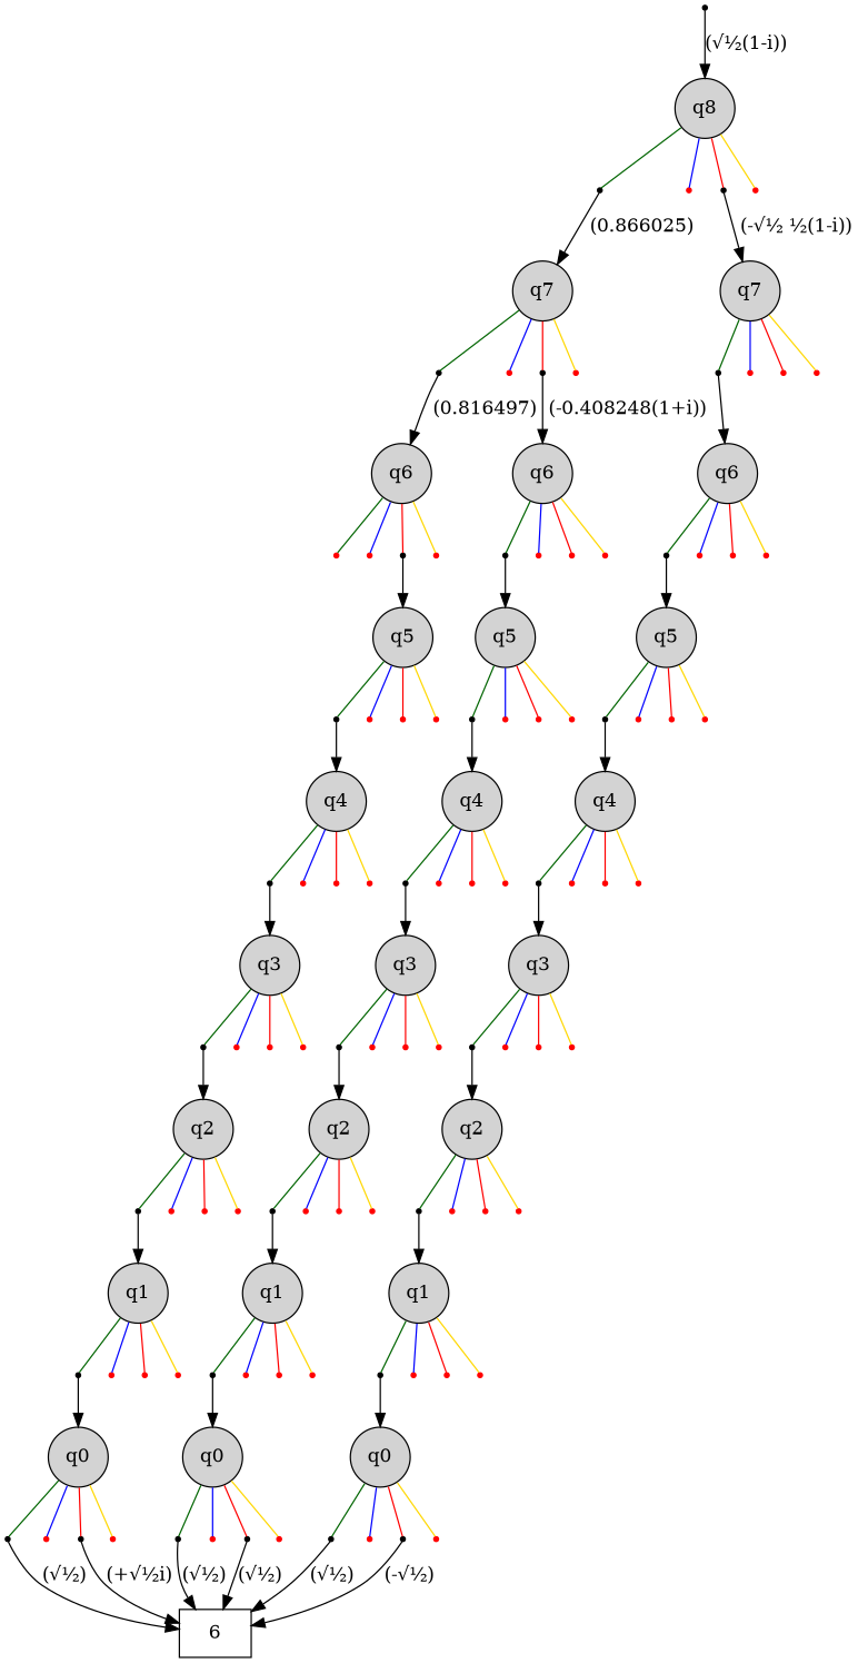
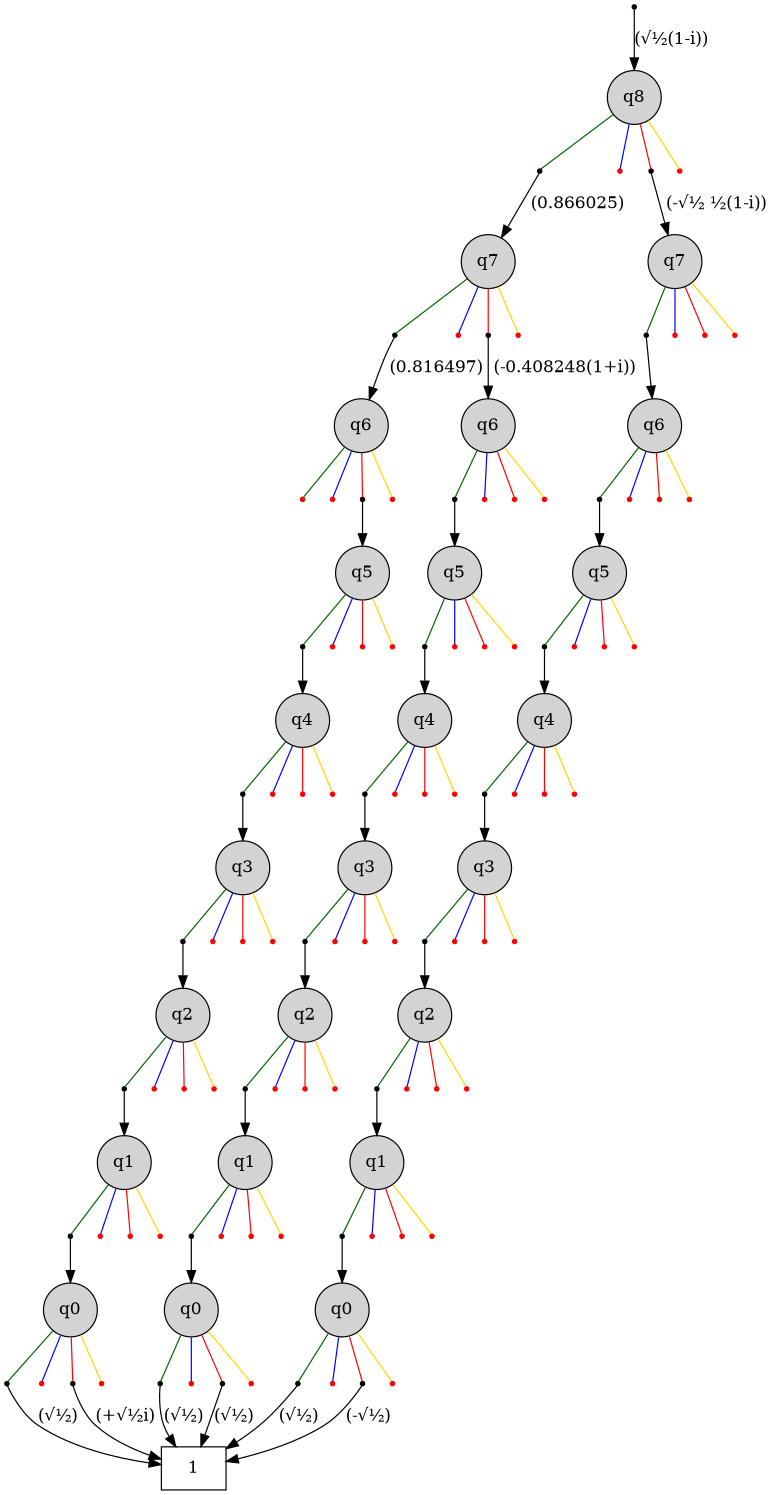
  digraph {
    ordering=out
    node [shape=point color=red fillcolor=red]
    edge [arrowhead=none]
    "0h0" [color="" fillcolor=""]
    "0h1"
    "0h2" [color="" fillcolor=""]
    "0h3"
    "1h0" [color="" fillcolor=""]
    "1h1"
    "1h2" [color="" fillcolor=""]
    "1h3"
    "2h0" [color="" fillcolor=""]
    "2h1"
    "2h2"
    "2h3"
    "3h0"
    "3h1"
    "3h2" [color="" fillcolor=""]
    "3h3"
    "4h0" [color="" fillcolor=""]
    "4h1"
    "4h2"
    "4h3"
    "5h0" [color="" fillcolor=""]
    "5h1"
    "5h2"
    "5h3"
    "6h0" [color="" fillcolor=""]
    "6h1"
    "6h2"
    "6h3"
    "7h0" [color="" fillcolor=""]
    "7h1"
    "7h2"
    "7h3"
    "8h0" [color="" fillcolor=""]
    "8h1"
    "8h2"
    "8h3"
    "9h0" [color="" fillcolor=""]
    "9h1"
    "9h2"
    "9h3"
    "10h0" [color="" fillcolor=""]
    "10h1"
    "10h2"
    "10h3"
    "11h0" [color="" fillcolor=""]
    "11h1"
    "11h2"
    "11h3"
    "12h0" [color="" fillcolor=""]
    "12h1"
    "12h2"
    "12h3"
    "13h0" [color="" fillcolor=""]
    "13h1"
    "13h2"
    "13h3"
    "14h0" [color="" fillcolor=""]
    "14h1"
    "14h2"
    "14h3"
    "15h0" [color="" fillcolor=""]
    "15h1"
    "15h2"
    "15h3"
    "16h0" [color="" fillcolor=""]
    "16h1"
    "16h2"
    "16h3"
    "17h0" [color="" fillcolor=""]
    "17h1"
    "17h2"
    "17h3"
    "18h0" [color="" fillcolor=""]
    "18h1"
    "18h2"
    "18h3"
    "19h0" [color="" fillcolor=""]
    "19h1"
    "19h2"
    "19h3"
    "20h0" [color="" fillcolor=""]
    "20h1"
    "20h2"
    "20h3"
    "21h0" [color="" fillcolor=""]
    "21h1"
    "21h2" [color="" fillcolor=""]
    "21h3"
    "22h0" [color="" fillcolor=""]
    "22h1"
    "22h2" [color="" fillcolor=""]
    "22h3"
    "23h0" [color="" fillcolor=""]
    "23h1"
    "23h2" [color="" fillcolor=""]
    "23h3"
-   n97 [label=6 shape=box color="" fillcolor=""]
+   n97 [label=1 shape=box color="" fillcolor=""]
    R [color="" fillcolor=""]
    n99 [fillcolor=lightgray label=q8 shape=circle style=filled color=""]
    n100 [fillcolor=lightgray label=q7 shape=circle style=filled color=""]
    n101 [fillcolor=lightgray label=q7 shape=circle style=filled color=""]
    n102 [fillcolor=lightgray label=q6 shape=circle style=filled color=""]
    n103 [fillcolor=lightgray label=q6 shape=circle style=filled color=""]
    n104 [fillcolor=lightgray label=q6 shape=circle style=filled color=""]
    n105 [fillcolor=lightgray label=q5 shape=circle style=filled color=""]
    n106 [fillcolor=lightgray label=q5 shape=circle style=filled color=""]
    n107 [fillcolor=lightgray label=q5 shape=circle style=filled color=""]
    n108 [fillcolor=lightgray label=q4 shape=circle style=filled color=""]
    n109 [fillcolor=lightgray label=q4 shape=circle style=filled color=""]
    n110 [fillcolor=lightgray label=q4 shape=circle style=filled color=""]
    n111 [fillcolor=lightgray label=q3 shape=circle style=filled color=""]
    n112 [fillcolor=lightgray label=q3 shape=circle style=filled color=""]
    n113 [fillcolor=lightgray label=q3 shape=circle style=filled color=""]
    n114 [fillcolor=lightgray label=q2 shape=circle style=filled color=""]
    n115 [fillcolor=lightgray label=q2 shape=circle style=filled color=""]
    n116 [fillcolor=lightgray label=q2 shape=circle style=filled color=""]
    n117 [fillcolor=lightgray label=q1 shape=circle style=filled color=""]
    n118 [fillcolor=lightgray label=q1 shape=circle style=filled color=""]
    n119 [fillcolor=lightgray label=q1 shape=circle style=filled color=""]
    n120 [fillcolor=lightgray label=q0 shape=circle style=filled color=""]
    n121 [fillcolor=lightgray label=q0 shape=circle style=filled color=""]
    n122 [fillcolor=lightgray label=q0 shape=circle style=filled color=""]
    subgraph sub_1 {
      rank=same
      "0h0"
      "0h1"
      "0h2"
      "0h3"
    }
    subgraph sub_2 {
      rank=same
      "1h0"
      "1h1"
      "1h2"
      "1h3"
    }
    subgraph sub_3 {
      rank=same
      "2h0"
      "2h1"
      "2h2"
      "2h3"
    }
    subgraph sub_4 {
      rank=same
      "3h0"
      "3h1"
      "3h2"
      "3h3"
    }
    subgraph sub_5 {
      rank=same
      "4h0"
      "4h1"
      "4h2"
      "4h3"
    }
    subgraph sub_6 {
      rank=same
      "5h0"
      "5h1"
      "5h2"
      "5h3"
    }
    subgraph sub_7 {
      rank=same
      "6h0"
      "6h1"
      "6h2"
      "6h3"
    }
    subgraph sub_8 {
      rank=same
      "7h0"
      "7h1"
      "7h2"
      "7h3"
    }
    subgraph sub_9 {
      rank=same
      "8h0"
      "8h1"
      "8h2"
      "8h3"
    }
    subgraph sub_10 {
      rank=same
      "9h0"
      "9h1"
      "9h2"
      "9h3"
    }
    subgraph sub_11 {
      rank=same
      "10h0"
      "10h1"
      "10h2"
      "10h3"
    }
    subgraph sub_12 {
      rank=same
      "11h0"
      "11h1"
      "11h2"
      "11h3"
    }
    subgraph sub_13 {
      rank=same
      "12h0"
      "12h1"
      "12h2"
      "12h3"
    }
    subgraph sub_14 {
      rank=same
      "13h0"
      "13h1"
      "13h2"
      "13h3"
    }
    subgraph sub_15 {
      rank=same
      "14h0"
      "14h1"
      "14h2"
      "14h3"
    }
    subgraph sub_16 {
      rank=same
      "15h0"
      "15h1"
      "15h2"
      "15h3"
    }
    subgraph sub_17 {
      rank=same
      "16h0"
      "16h1"
      "16h2"
      "16h3"
    }
    subgraph sub_18 {
      rank=same
      "17h0"
      "17h1"
      "17h2"
      "17h3"
    }
    subgraph sub_19 {
      rank=same
      "18h0"
      "18h1"
      "18h2"
      "18h3"
    }
    subgraph sub_20 {
      rank=same
      "19h0"
      "19h1"
      "19h2"
      "19h3"
    }
    subgraph sub_21 {
      rank=same
      "20h0"
      "20h1"
      "20h2"
      "20h3"
    }
    subgraph sub_22 {
      rank=same
      "21h0"
      "21h1"
      "21h2"
      "21h3"
    }
    subgraph sub_23 {
      rank=same
      "22h0"
      "22h1"
      "22h2"
      "22h3"
    }
    subgraph sub_24 {
      rank=same
      "23h0"
      "23h1"
      "23h2"
      "23h3"
    }
    "0h0" -> n100 [label=" (0.866025)" arrowhead=""]
    "0h2" -> n101 [label=" (-√½ ½(1-i))" arrowhead=""]
    "1h0" -> n102 [label=" (0.816497)" arrowhead=""]
    "1h2" -> n103 [label=" (-0.408248(1+i))" arrowhead=""]
    "2h0" -> n104 [arrowhead=""]
    "3h2" -> n105 [arrowhead=""]
    "4h0" -> n106 [arrowhead=""]
    "5h0" -> n107 [arrowhead=""]
    "6h0" -> n108 [arrowhead=""]
    "7h0" -> n109 [arrowhead=""]
    "8h0" -> n110 [arrowhead=""]
    "9h0" -> n111 [arrowhead=""]
    "10h0" -> n112 [arrowhead=""]
    "11h0" -> n113 [arrowhead=""]
    "12h0" -> n114 [arrowhead=""]
    "13h0" -> n115 [arrowhead=""]
    "14h0" -> n116 [arrowhead=""]
    "15h0" -> n117 [arrowhead=""]
    "16h0" -> n118 [arrowhead=""]
    "17h0" -> n119 [arrowhead=""]
    "18h0" -> n120 [arrowhead=""]
    "19h0" -> n121 [arrowhead=""]
    "20h0" -> n122 [arrowhead=""]
    "21h0" -> n97 [label="(√½)" arrowhead=""]
    "21h2" -> n97 [label="(+√½i)" arrowhead=""]
    "22h0" -> n97 [label="(√½)" arrowhead=""]
    "22h2" -> n97 [label="(√½)" arrowhead=""]
    "23h0" -> n97 [label="(√½)" arrowhead=""]
    "23h2" -> n97 [label="(-√½)" arrowhead=""]
    R -> n99 [label="(√½(1-i))" arrowhead=""]
    n99 -> "0h0" [color=darkgreen]
    n99 -> "0h1" [color=blue]
    n99 -> "0h2" [color=red]
    n99 -> "0h3" [color=gold]
    n100 -> "1h0" [color=darkgreen]
    n100 -> "1h1" [color=blue]
    n100 -> "1h2" [color=red]
    n100 -> "1h3" [color=gold]
    n101 -> "2h0" [color=darkgreen]
    n101 -> "2h1" [color=blue]
    n101 -> "2h2" [color=red]
    n101 -> "2h3" [color=gold]
    n102 -> "3h0" [color=darkgreen]
    n102 -> "3h1" [color=blue]
    n102 -> "3h2" [color=red]
    n102 -> "3h3" [color=gold]
    n103 -> "4h0" [color=darkgreen]
    n103 -> "4h1" [color=blue]
    n103 -> "4h2" [color=red]
    n103 -> "4h3" [color=gold]
    n104 -> "5h0" [color=darkgreen]
    n104 -> "5h1" [color=blue]
    n104 -> "5h2" [color=red]
    n104 -> "5h3" [color=gold]
    n105 -> "6h0" [color=darkgreen]
    n105 -> "6h1" [color=blue]
    n105 -> "6h2" [color=red]
    n105 -> "6h3" [color=gold]
    n106 -> "7h0" [color=darkgreen]
    n106 -> "7h1" [color=blue]
    n106 -> "7h2" [color=red]
    n106 -> "7h3" [color=gold]
    n107 -> "8h0" [color=darkgreen]
    n107 -> "8h1" [color=blue]
    n107 -> "8h2" [color=red]
    n107 -> "8h3" [color=gold]
    n108 -> "9h0" [color=darkgreen]
    n108 -> "9h1" [color=blue]
    n108 -> "9h2" [color=red]
    n108 -> "9h3" [color=gold]
    n109 -> "10h0" [color=darkgreen]
    n109 -> "10h1" [color=blue]
    n109 -> "10h2" [color=red]
    n109 -> "10h3" [color=gold]
    n110 -> "11h0" [color=darkgreen]
    n110 -> "11h1" [color=blue]
    n110 -> "11h2" [color=red]
    n110 -> "11h3" [color=gold]
    n111 -> "12h0" [color=darkgreen]
    n111 -> "12h1" [color=blue]
    n111 -> "12h2" [color=red]
    n111 -> "12h3" [color=gold]
    n112 -> "13h0" [color=darkgreen]
    n112 -> "13h1" [color=blue]
    n112 -> "13h2" [color=red]
    n112 -> "13h3" [color=gold]
    n113 -> "14h0" [color=darkgreen]
    n113 -> "14h1" [color=blue]
    n113 -> "14h2" [color=red]
    n113 -> "14h3" [color=gold]
    n114 -> "15h0" [color=darkgreen]
    n114 -> "15h1" [color=blue]
    n114 -> "15h2" [color=red]
    n114 -> "15h3" [color=gold]
    n115 -> "16h0" [color=darkgreen]
    n115 -> "16h1" [color=blue]
    n115 -> "16h2" [color=red]
    n115 -> "16h3" [color=gold]
    n116 -> "17h0" [color=darkgreen]
    n116 -> "17h1" [color=blue]
    n116 -> "17h2" [color=red]
    n116 -> "17h3" [color=gold]
    n117 -> "18h0" [color=darkgreen]
    n117 -> "18h1" [color=blue]
    n117 -> "18h2" [color=red]
    n117 -> "18h3" [color=gold]
    n118 -> "19h0" [color=darkgreen]
    n118 -> "19h1" [color=blue]
    n118 -> "19h2" [color=red]
    n118 -> "19h3" [color=gold]
    n119 -> "20h0" [color=darkgreen]
    n119 -> "20h1" [color=blue]
    n119 -> "20h2" [color=red]
    n119 -> "20h3" [color=gold]
    n120 -> "21h0" [color=darkgreen]
    n120 -> "21h1" [color=blue]
    n120 -> "21h2" [color=red]
    n120 -> "21h3" [color=gold]
    n121 -> "22h0" [color=darkgreen]
    n121 -> "22h1" [color=blue]
    n121 -> "22h2" [color=red]
    n121 -> "22h3" [color=gold]
    n122 -> "23h0" [color=darkgreen]
    n122 -> "23h1" [color=blue]
    n122 -> "23h2" [color=red]
    n122 -> "23h3" [color=gold]
  }
